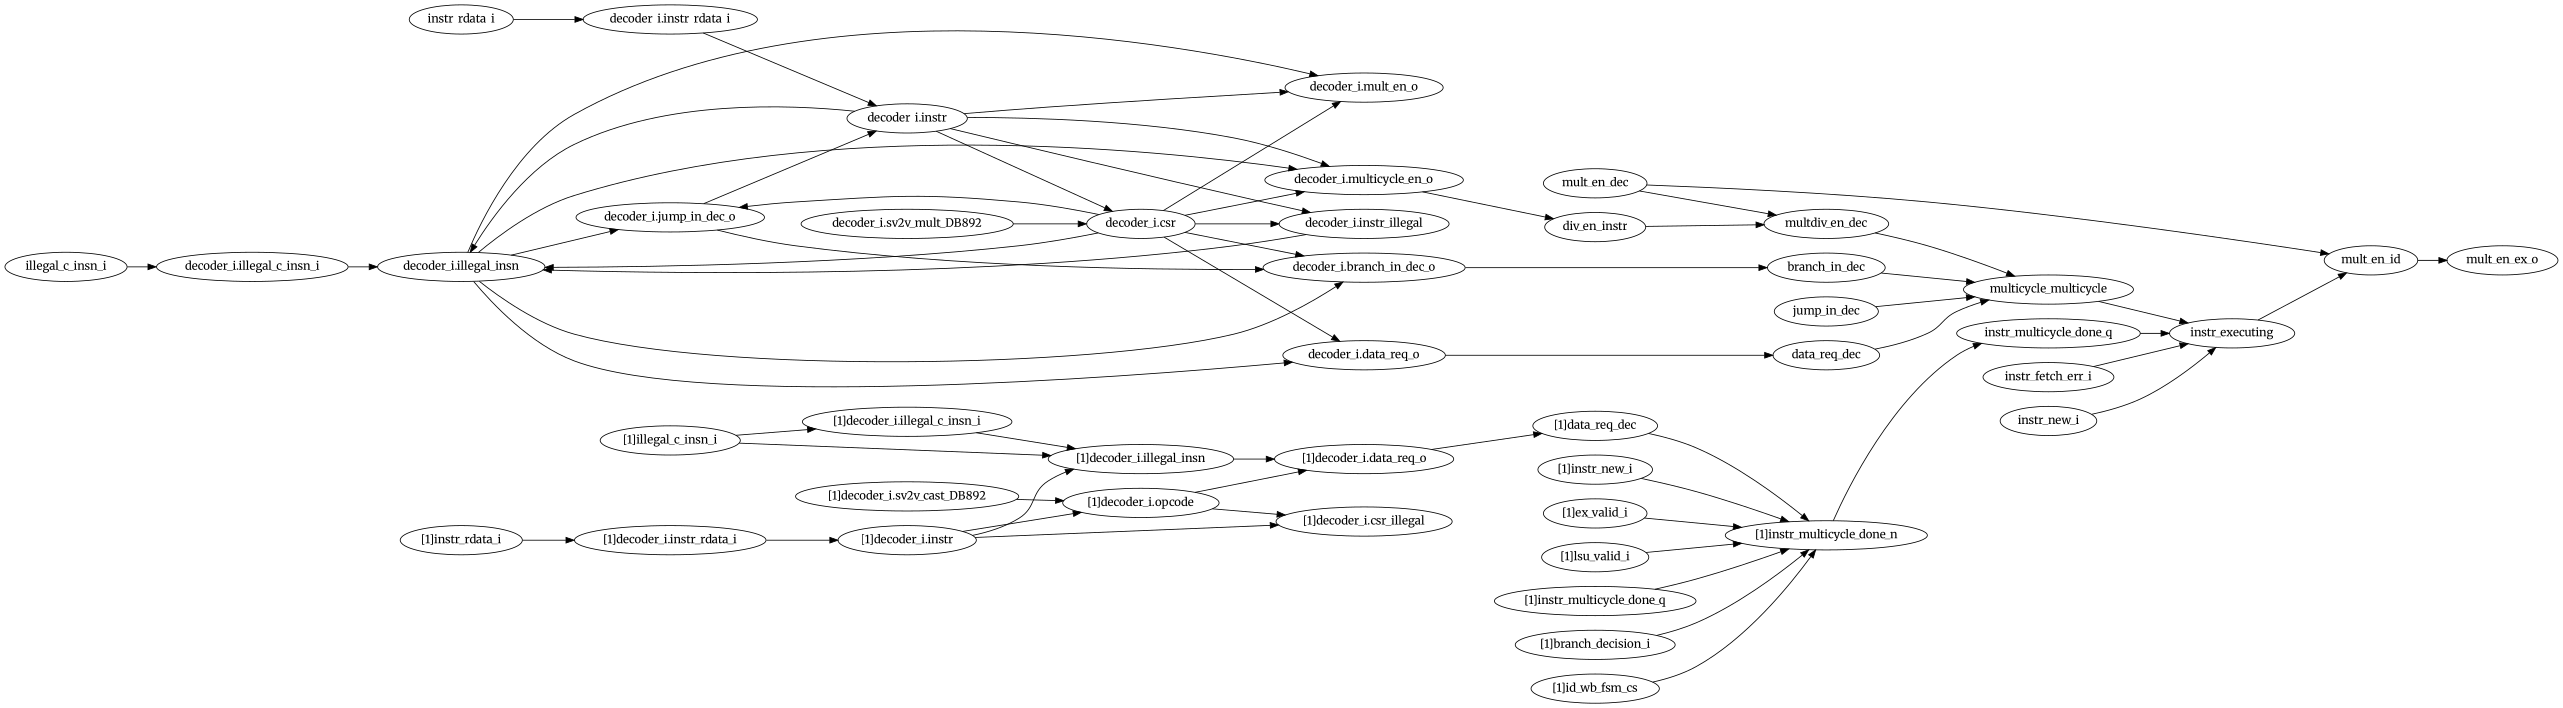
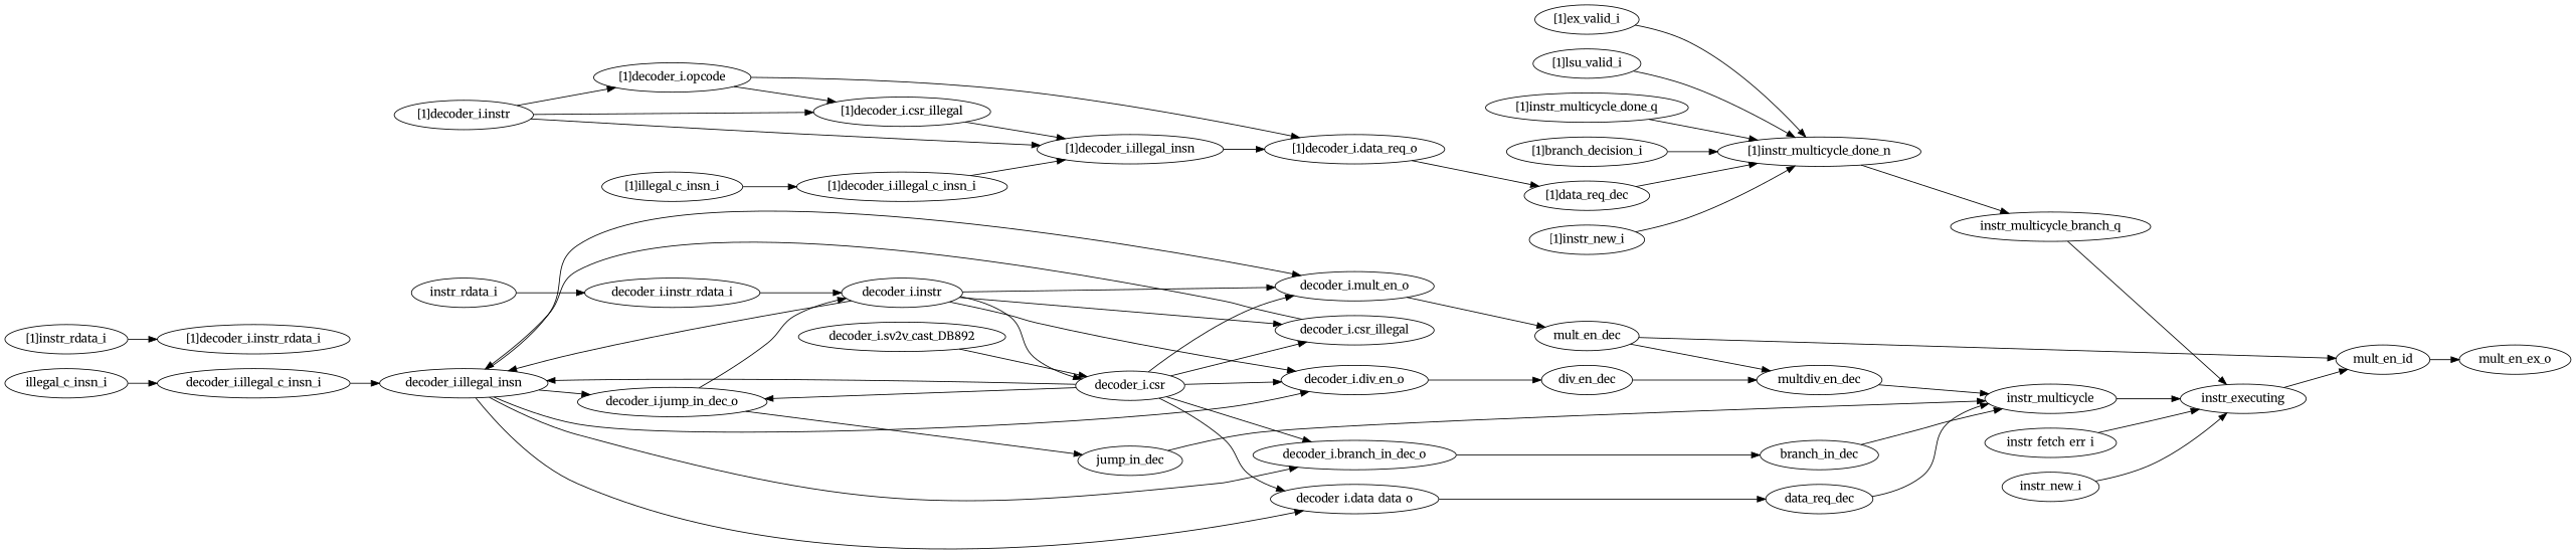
  strict digraph {
    fontname=Merriweather
    rankdir=LR
    node [complexity=15 fontname=Merriweather importance=0.0180933423828 rank=0.00107668539979]
    edge [fontname=Merriweather]
    data_req_dec [importance=0.0149486086403 rank=0.000996573909354]
-   instr_multicycle [complexity=10 importance=0.0125987547642 rank=0.00125987547642 label=multicycle_multicycle]
+   instr_multicycle [complexity=10 importance=0.0125987547642 rank=0.00125987547642]
    instr_executing [complexity=5 importance=0.00942407067958 rank=0.00188481413592]
    mult_en_id [complexity=2 importance=0.00538438253182 rank=0.00269219126591]
    "decoder_i.illegal_c_insn_i" [complexity=20 importance=0.0252828485311 rank=0.00126414242655]
    "decoder_i.illegal_insn" [complexity=19 importance=0.0230388876586 rank=0.00121257303466]
-   "decoder_i.data_req_o" [importance=0.0166563133782 rank=0.00111042089188]
+   "decoder_i.data_req_o" [importance=0.0166563133782 rank=0.00111042089188 label="decoder_i.data_data_o"]
    "decoder_i.jump_in_dec_o" [importance=0.0166449806224 rank=0.00110966537483]
-   "decoder_i.div_en_o" [complexity=18 importance=0.0193803371963 label="decoder_i.multicycle_en_o"]
+   "decoder_i.div_en_o" [complexity=18 importance=0.0193803371963]
    "decoder_i.mult_en_o" [complexity=18 importance=0.0193803371963]
    "decoder_i.branch_in_dec_o" [importance=0.0166519906169 rank=0.00111013270779]
    "decoder_i.instr" [complexity=25 importance=0.0292245398013 rank=0.00116898159205]
    jump_in_dec [importance=0.014944831257 rank=0.000996322083803]
-   div_en_dec [complexity=18 importance=0.0176422589792 rank=0.000980125498843 label=div_en_instr]
+   div_en_dec [complexity=18 importance=0.0176422589792 rank=0.000980125498843]
    mult_en_dec [complexity=18 importance=0.0176422589792 rank=0.000980125498843]
    branch_in_dec [importance=0.0149471677349 rank=0.000996477848995]
-   instr_multicycle_done_q [complexity=10 importance=0.0129377558631 rank=0.00129377558631]
+   instr_multicycle_done_q [complexity=10 importance=0.0129377558631 rank=0.00129377558631 label=instr_multicycle_branch_q]
    mult_en_ex_o [complexity=0 importance=0.00279194775639 rank=0.0]
    "[1]instr_multicycle_done_q" [complexity=14 importance=0.0201110648759 rank=0.00143650463399]
    "[1]instr_multicycle_done_n" [complexity=12 importance=0.0165973796924 rank=0.00138311497436]
    "[1]branch_decision_i" [complexity=14 rank=0.00129238159877]
    multdiv_en_dec [importance=0.0152772156761 rank=0.00101848104507]
-   "decoder_i.csr_illegal" [complexity=21 importance=0.0245456763075 rank=0.00116884172893 label="decoder_i.instr_illegal"]
+   "decoder_i.csr_illegal" [complexity=21 importance=0.0245456763075 rank=0.00116884172893]
    n24 [complexity=22 importance=0.0267936092312 label="decoder_i.csr" rank=0.00121789132869]
    "[1]decoder_i.instr_rdata_i" [complexity=25 importance=0.0489664823851 rank=0.00195865929541]
    "[1]decoder_i.instr" [complexity=23 importance=0.0470965206037 rank=0.00204767480886]
    "[1]decoder_i.opcode" [complexity=20 importance=0.0446655900336 rank=0.00223327950168]
    "[1]decoder_i.illegal_insn" [complexity=17 importance=0.040910868461 rank=0.00240652167418]
    "[1]decoder_i.csr_illegal" [complexity=19 importance=0.0424176571099 rank=0.00223250826894]
    "[1]decoder_i.data_req_o" [complexity=16 importance=0.0372523179987 rank=0.00232826987492]
    "decoder_i.instr_rdata_i" [complexity=27 importance=0.0310945015827 rank=0.00115164820677]
-   "[1]id_wb_fsm_cs" [complexity=13 importance=0.10352803103 rank=0.00796369469459]
    instr_fetch_err_i [complexity=10 importance=0.01092003337 rank=0.001092003337]
    "[1]data_req_dec" [complexity=16 importance=0.0355446132608 rank=0.0022215383288]
    "[1]instr_rdata_i" [complexity=25 importance=0.0504624450756 rank=0.00201849780302]
    "[1]instr_new_i" [complexity=14 importance=0.0844828611522 rank=0.0060344900823]
    "[1]illegal_c_insn_i" [complexity=18 importance=0.0446507920239 rank=0.00248059955689]
    "[1]decoder_i.illegal_c_insn_i" [complexity=18 importance=0.0431548293335 rank=0.00239749051853]
-   "decoder_i.sv2v_cast_DB892" [complexity=25 importance=0.0282895719216 rank=0.00113158287686 label="decoder_i.sv2v_mult_DB892"]
-   "[1]decoder_i.sv2v_cast_DB892" [complexity=23 importance=0.046161552724 rank=0.00200702403148]
+   "decoder_i.sv2v_cast_DB892" [complexity=25 importance=0.0282895719216 rank=0.00113158287686]
    instr_new_i [complexity=10 importance=0.01092003337 rank=0.001092003337]
    instr_rdata_i [complexity=27 importance=0.0325904642732 rank=0.00120705423234]
    illegal_c_insn_i [complexity=20 importance=0.0267788112215 rank=0.00133894056108]
    "[1]ex_valid_i" [complexity=16 rank=0.00113083389892]
    "[1]lsu_valid_i" [complexity=16 rank=0.00113083389892]
    data_req_dec -> instr_multicycle
    instr_multicycle -> instr_executing
    instr_executing -> mult_en_id
    mult_en_id -> mult_en_ex_o
    "decoder_i.illegal_c_insn_i" -> "decoder_i.illegal_insn"
    "decoder_i.illegal_insn" -> "decoder_i.data_req_o"
    "decoder_i.illegal_insn" -> "decoder_i.jump_in_dec_o"
    "decoder_i.illegal_insn" -> "decoder_i.div_en_o"
    "decoder_i.illegal_insn" -> "decoder_i.mult_en_o"
    "decoder_i.illegal_insn" -> "decoder_i.branch_in_dec_o"
    "decoder_i.data_req_o" -> data_req_dec
    "decoder_i.jump_in_dec_o" -> "decoder_i.instr"
-   "decoder_i.jump_in_dec_o" -> "decoder_i.branch_in_dec_o"
+   "decoder_i.jump_in_dec_o" -> jump_in_dec
    "decoder_i.div_en_o" -> div_en_dec
+   "decoder_i.mult_en_o" -> mult_en_dec
    "decoder_i.branch_in_dec_o" -> branch_in_dec
    "decoder_i.instr" -> "decoder_i.illegal_insn"
    "decoder_i.instr" -> "decoder_i.div_en_o"
    "decoder_i.instr" -> "decoder_i.mult_en_o"
    "decoder_i.instr" -> "decoder_i.csr_illegal"
    "decoder_i.instr" -> n24
    jump_in_dec -> instr_multicycle
    div_en_dec -> multdiv_en_dec
    mult_en_dec -> mult_en_id
    mult_en_dec -> multdiv_en_dec
    branch_in_dec -> instr_multicycle
    instr_multicycle_done_q -> instr_executing
    "[1]instr_multicycle_done_q" -> "[1]instr_multicycle_done_n"
    "[1]instr_multicycle_done_n" -> instr_multicycle_done_q
    "[1]branch_decision_i" -> "[1]instr_multicycle_done_n"
    multdiv_en_dec -> instr_multicycle
    "decoder_i.csr_illegal" -> "decoder_i.illegal_insn"
    n24 -> "decoder_i.illegal_insn"
    n24 -> "decoder_i.data_req_o"
    n24 -> "decoder_i.jump_in_dec_o"
    n24 -> "decoder_i.div_en_o"
    n24 -> "decoder_i.mult_en_o"
    n24 -> "decoder_i.branch_in_dec_o"
    n24 -> "decoder_i.csr_illegal"
-   "[1]decoder_i.instr_rdata_i" -> "[1]decoder_i.instr"
    "[1]decoder_i.instr" -> "[1]decoder_i.opcode"
    "[1]decoder_i.instr" -> "[1]decoder_i.illegal_insn"
    "[1]decoder_i.instr" -> "[1]decoder_i.csr_illegal"
    "[1]decoder_i.opcode" -> "[1]decoder_i.csr_illegal"
    "[1]decoder_i.opcode" -> "[1]decoder_i.data_req_o"
    "[1]decoder_i.illegal_insn" -> "[1]decoder_i.data_req_o"
-   "[1]illegal_c_insn_i" -> "[1]decoder_i.illegal_insn"
+   "[1]decoder_i.csr_illegal" -> "[1]decoder_i.illegal_insn"
    "[1]decoder_i.data_req_o" -> "[1]data_req_dec"
    "decoder_i.instr_rdata_i" -> "decoder_i.instr"
-   "[1]id_wb_fsm_cs" -> "[1]instr_multicycle_done_n"
    instr_fetch_err_i -> instr_executing
    "[1]data_req_dec" -> "[1]instr_multicycle_done_n"
    "[1]instr_rdata_i" -> "[1]decoder_i.instr_rdata_i"
    "[1]instr_new_i" -> "[1]instr_multicycle_done_n"
    "[1]illegal_c_insn_i" -> "[1]decoder_i.illegal_c_insn_i"
    "[1]decoder_i.illegal_c_insn_i" -> "[1]decoder_i.illegal_insn"
    "decoder_i.sv2v_cast_DB892" -> n24
-   "[1]decoder_i.sv2v_cast_DB892" -> "[1]decoder_i.opcode"
    instr_new_i -> instr_executing
    instr_rdata_i -> "decoder_i.instr_rdata_i"
    illegal_c_insn_i -> "decoder_i.illegal_c_insn_i"
    "[1]ex_valid_i" -> "[1]instr_multicycle_done_n"
    "[1]lsu_valid_i" -> "[1]instr_multicycle_done_n"
  }
